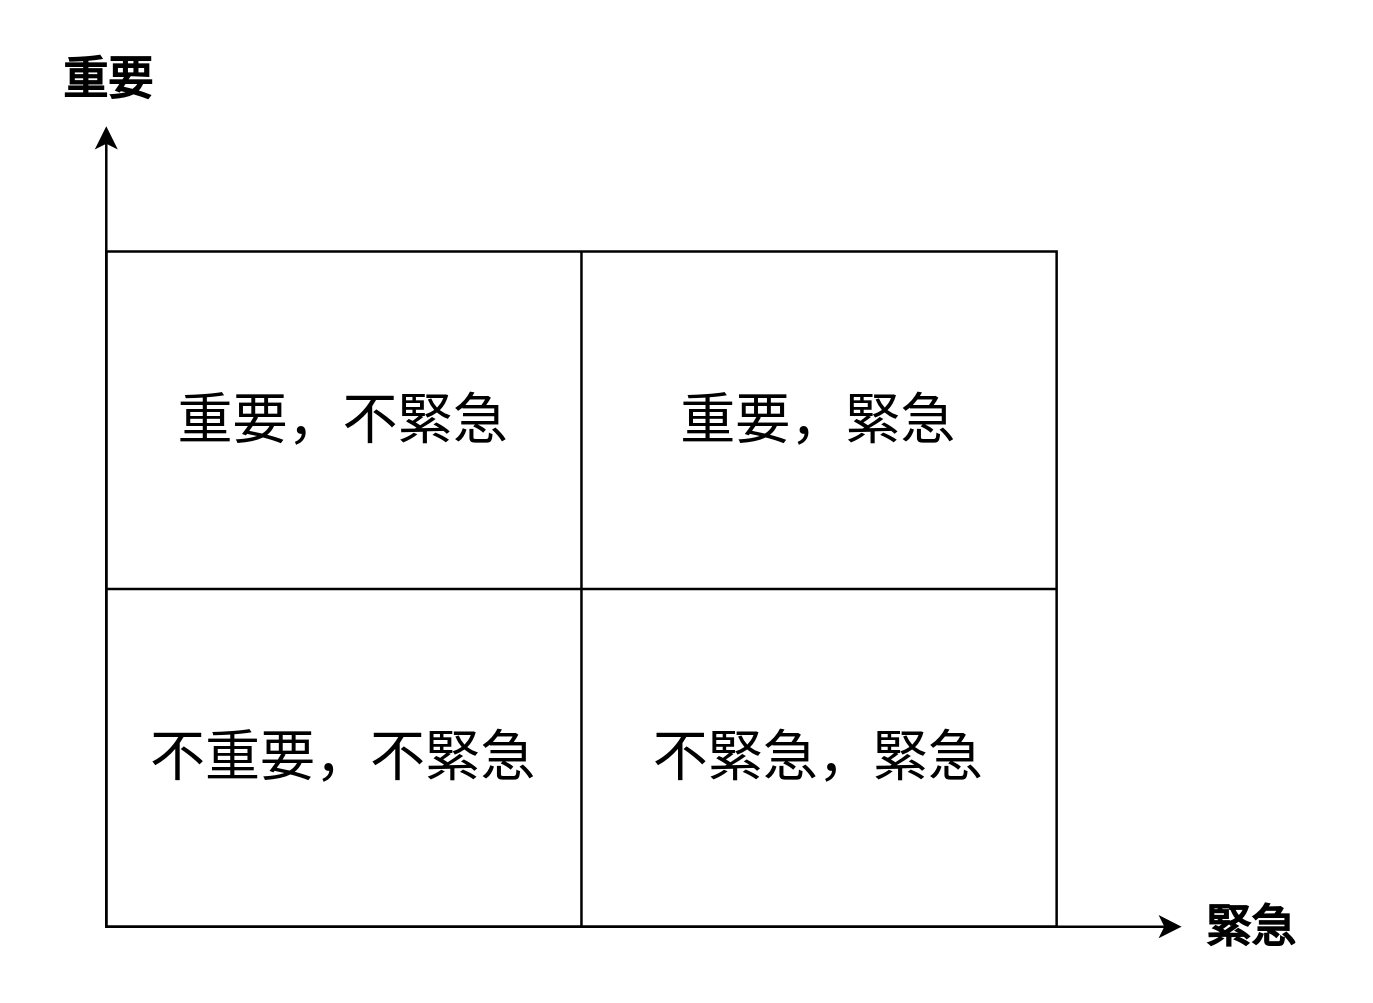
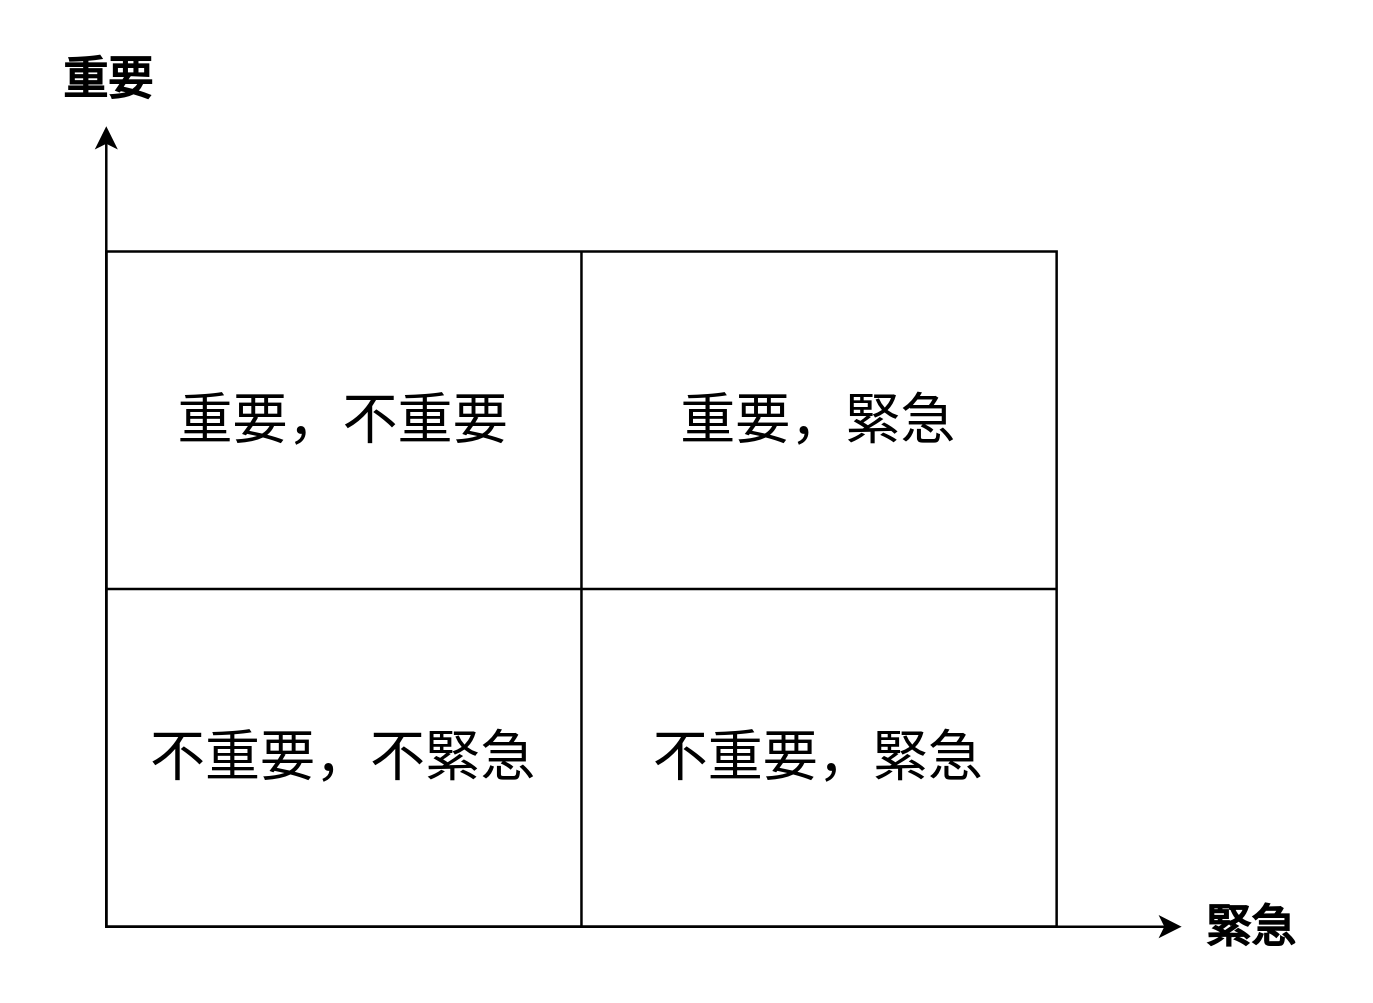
  <mxCell id="0" />
  <mxCell id="1" parent="0" />
  <mxCell id="2" value="" style="shape=table;startSize=0;container=1;collapsible=0;childLayout=tableLayout;" vertex="1" parent="1"><mxGeometry x="42" y="100" width="380" height="270" as="geometry" /></mxCell>
  <mxCell id="3" value="" style="shape=tableRow;horizontal=0;startSize=0;swimlaneHead=0;swimlaneBody=0;top=0;left=0;bottom=0;right=0;collapsible=0;dropTarget=0;fillColor=none;points=[[0,0.5],[1,0.5]];portConstraint=eastwest;" vertex="1" parent="2"><mxGeometry width="380" height="135" as="geometry" /></mxCell>
- <mxCell id="4" value="&lt;font style=&quot;font-size: 22px;&quot;&gt;重要，不緊急&lt;/font&gt;" style="shape=partialRectangle;html=1;whiteSpace=wrap;connectable=0;overflow=hidden;fillColor=none;top=0;left=0;bottom=0;right=0;pointerEvents=1;fontSize=20;" vertex="1" parent="3"><mxGeometry width="190" height="135" as="geometry"><mxRectangle width="190" height="135" as="alternateBounds" /></mxGeometry></mxCell>
+ <mxCell id="4" value="&lt;font style=&quot;font-size: 22px;&quot;&gt;重要，不重要&lt;/font&gt;" style="shape=partialRectangle;html=1;whiteSpace=wrap;connectable=0;overflow=hidden;fillColor=none;top=0;left=0;bottom=0;right=0;pointerEvents=1;fontSize=20;" vertex="1" parent="3"><mxGeometry width="190" height="135" as="geometry"><mxRectangle width="190" height="135" as="alternateBounds" /></mxGeometry></mxCell>
  <mxCell id="5" value="&lt;font style=&quot;font-size: 22px;&quot;&gt;重要，緊急&lt;/font&gt;" style="shape=partialRectangle;html=1;whiteSpace=wrap;connectable=0;overflow=hidden;fillColor=none;top=0;left=0;bottom=0;right=0;pointerEvents=1;" vertex="1" parent="3"><mxGeometry x="190" width="190" height="135" as="geometry"><mxRectangle width="190" height="135" as="alternateBounds" /></mxGeometry></mxCell>
  <mxCell id="6" value="" style="shape=tableRow;horizontal=0;startSize=0;swimlaneHead=0;swimlaneBody=0;top=0;left=0;bottom=0;right=0;collapsible=0;dropTarget=0;fillColor=none;points=[[0,0.5],[1,0.5]];portConstraint=eastwest;" vertex="1" parent="2"><mxGeometry y="135" width="380" height="135" as="geometry" /></mxCell>
  <mxCell id="7" value="&lt;font style=&quot;font-size: 22px;&quot;&gt;不重要，不緊急&lt;/font&gt;" style="shape=partialRectangle;html=1;whiteSpace=wrap;connectable=0;overflow=hidden;fillColor=none;top=0;left=0;bottom=0;right=0;pointerEvents=1;" vertex="1" parent="6"><mxGeometry width="190" height="135" as="geometry"><mxRectangle width="190" height="135" as="alternateBounds" /></mxGeometry></mxCell>
- <mxCell id="8" value="&lt;font style=&quot;font-size: 22px;&quot;&gt;不緊急，緊急&lt;/font&gt;" style="shape=partialRectangle;html=1;whiteSpace=wrap;connectable=0;overflow=hidden;fillColor=none;top=0;left=0;bottom=0;right=0;pointerEvents=1;" vertex="1" parent="6"><mxGeometry x="190" width="190" height="135" as="geometry"><mxRectangle width="190" height="135" as="alternateBounds" /></mxGeometry></mxCell>
+ <mxCell id="8" value="&lt;font style=&quot;font-size: 22px;&quot;&gt;不重要，緊急&lt;/font&gt;" style="shape=partialRectangle;html=1;whiteSpace=wrap;connectable=0;overflow=hidden;fillColor=none;top=0;left=0;bottom=0;right=0;pointerEvents=1;" vertex="1" parent="6"><mxGeometry x="190" width="190" height="135" as="geometry"><mxRectangle width="190" height="135" as="alternateBounds" /></mxGeometry></mxCell>
  <mxCell id="9" value="" style="endArrow=classic;html=1;fontSize=22;" edge="1" parent="1"><mxGeometry width="50" height="50" relative="1" as="geometry"><mxPoint x="42" y="370" as="sourcePoint" /><mxPoint x="42" y="50" as="targetPoint" /></mxGeometry></mxCell>
  <mxCell id="10" value="" style="endArrow=classic;html=1;fontSize=22;" edge="1" parent="1"><mxGeometry width="50" height="50" relative="1" as="geometry"><mxPoint x="42" y="370" as="sourcePoint" /><mxPoint x="472" y="370" as="targetPoint" /></mxGeometry></mxCell>
  <mxCell id="11" value="&lt;h1 style=&quot;font-size: 18px;&quot;&gt;重要&lt;/h1&gt;" style="text;html=1;strokeColor=none;fillColor=none;spacing=5;spacingTop=-20;whiteSpace=wrap;overflow=hidden;rounded=0;fontSize=22;" vertex="1" parent="1"><mxGeometry x="20" y="20" width="50" height="20" as="geometry" /></mxCell>
  <mxCell id="12" value="&lt;h1 style=&quot;font-size: 18px;&quot;&gt;緊急&lt;/h1&gt;" style="text;html=1;strokeColor=none;fillColor=none;spacing=5;spacingTop=-20;whiteSpace=wrap;overflow=hidden;rounded=0;fontSize=22;" vertex="1" parent="1"><mxGeometry x="477" y="359" width="50" height="20" as="geometry" /></mxCell>
